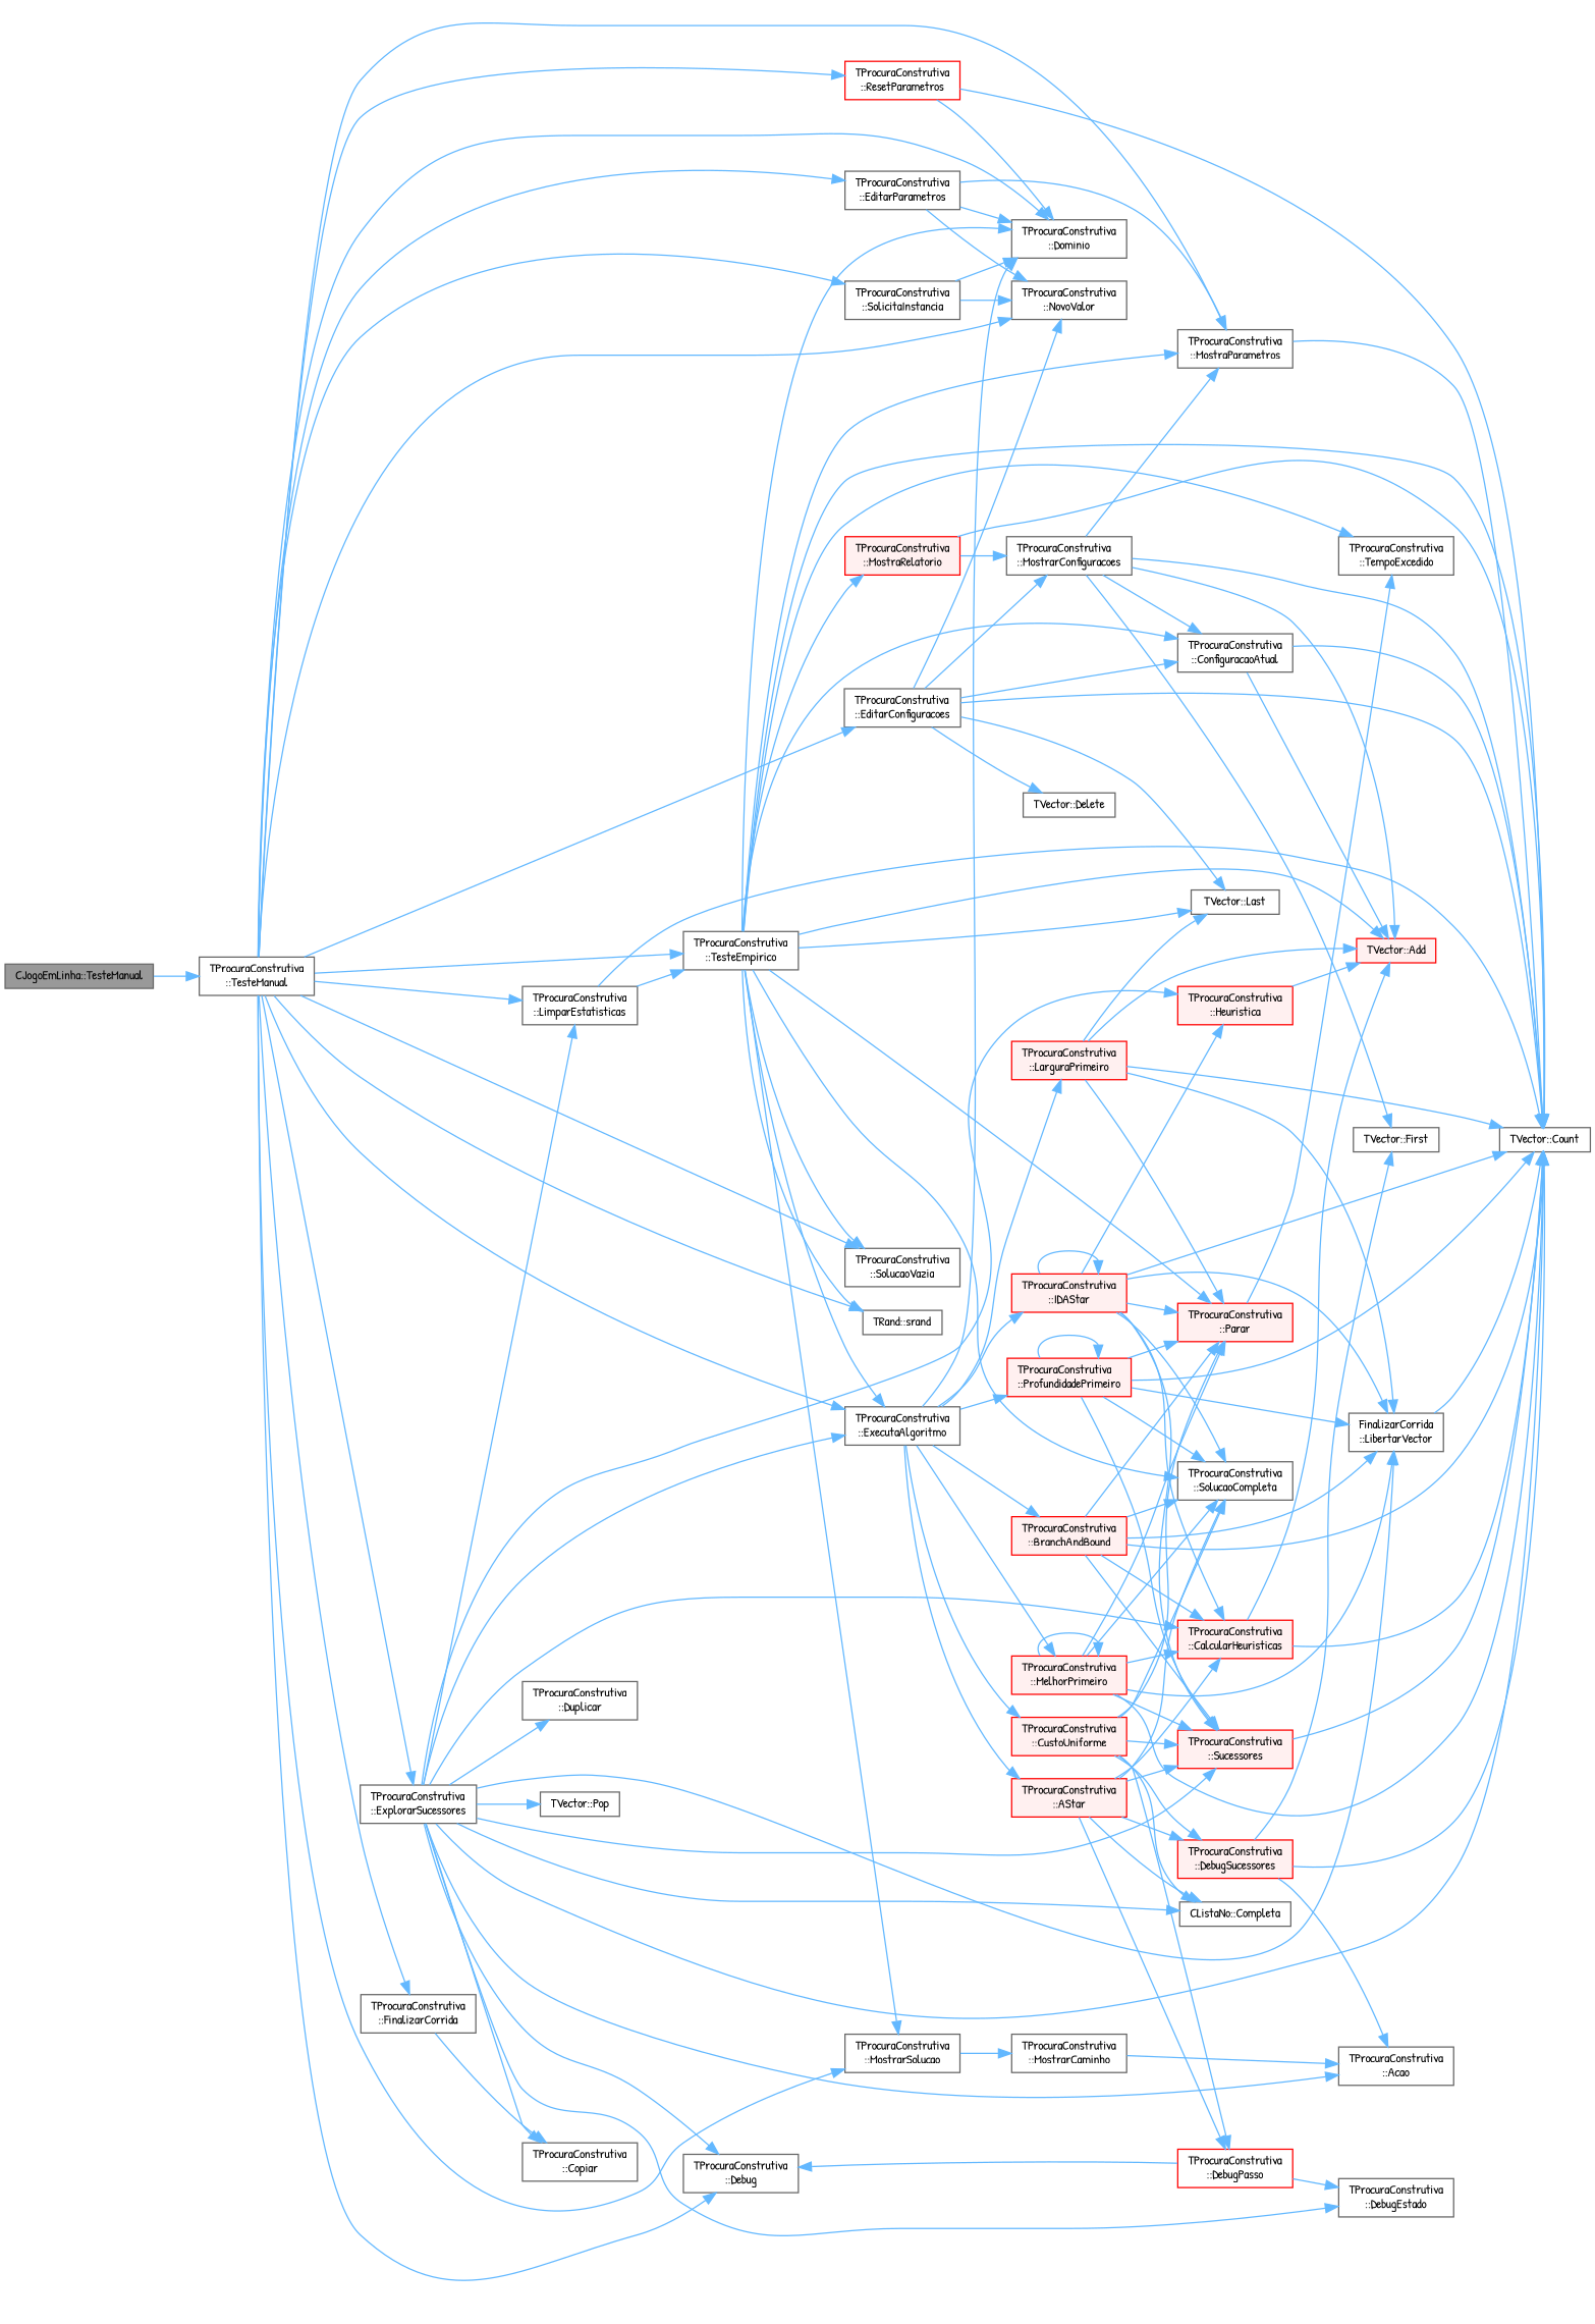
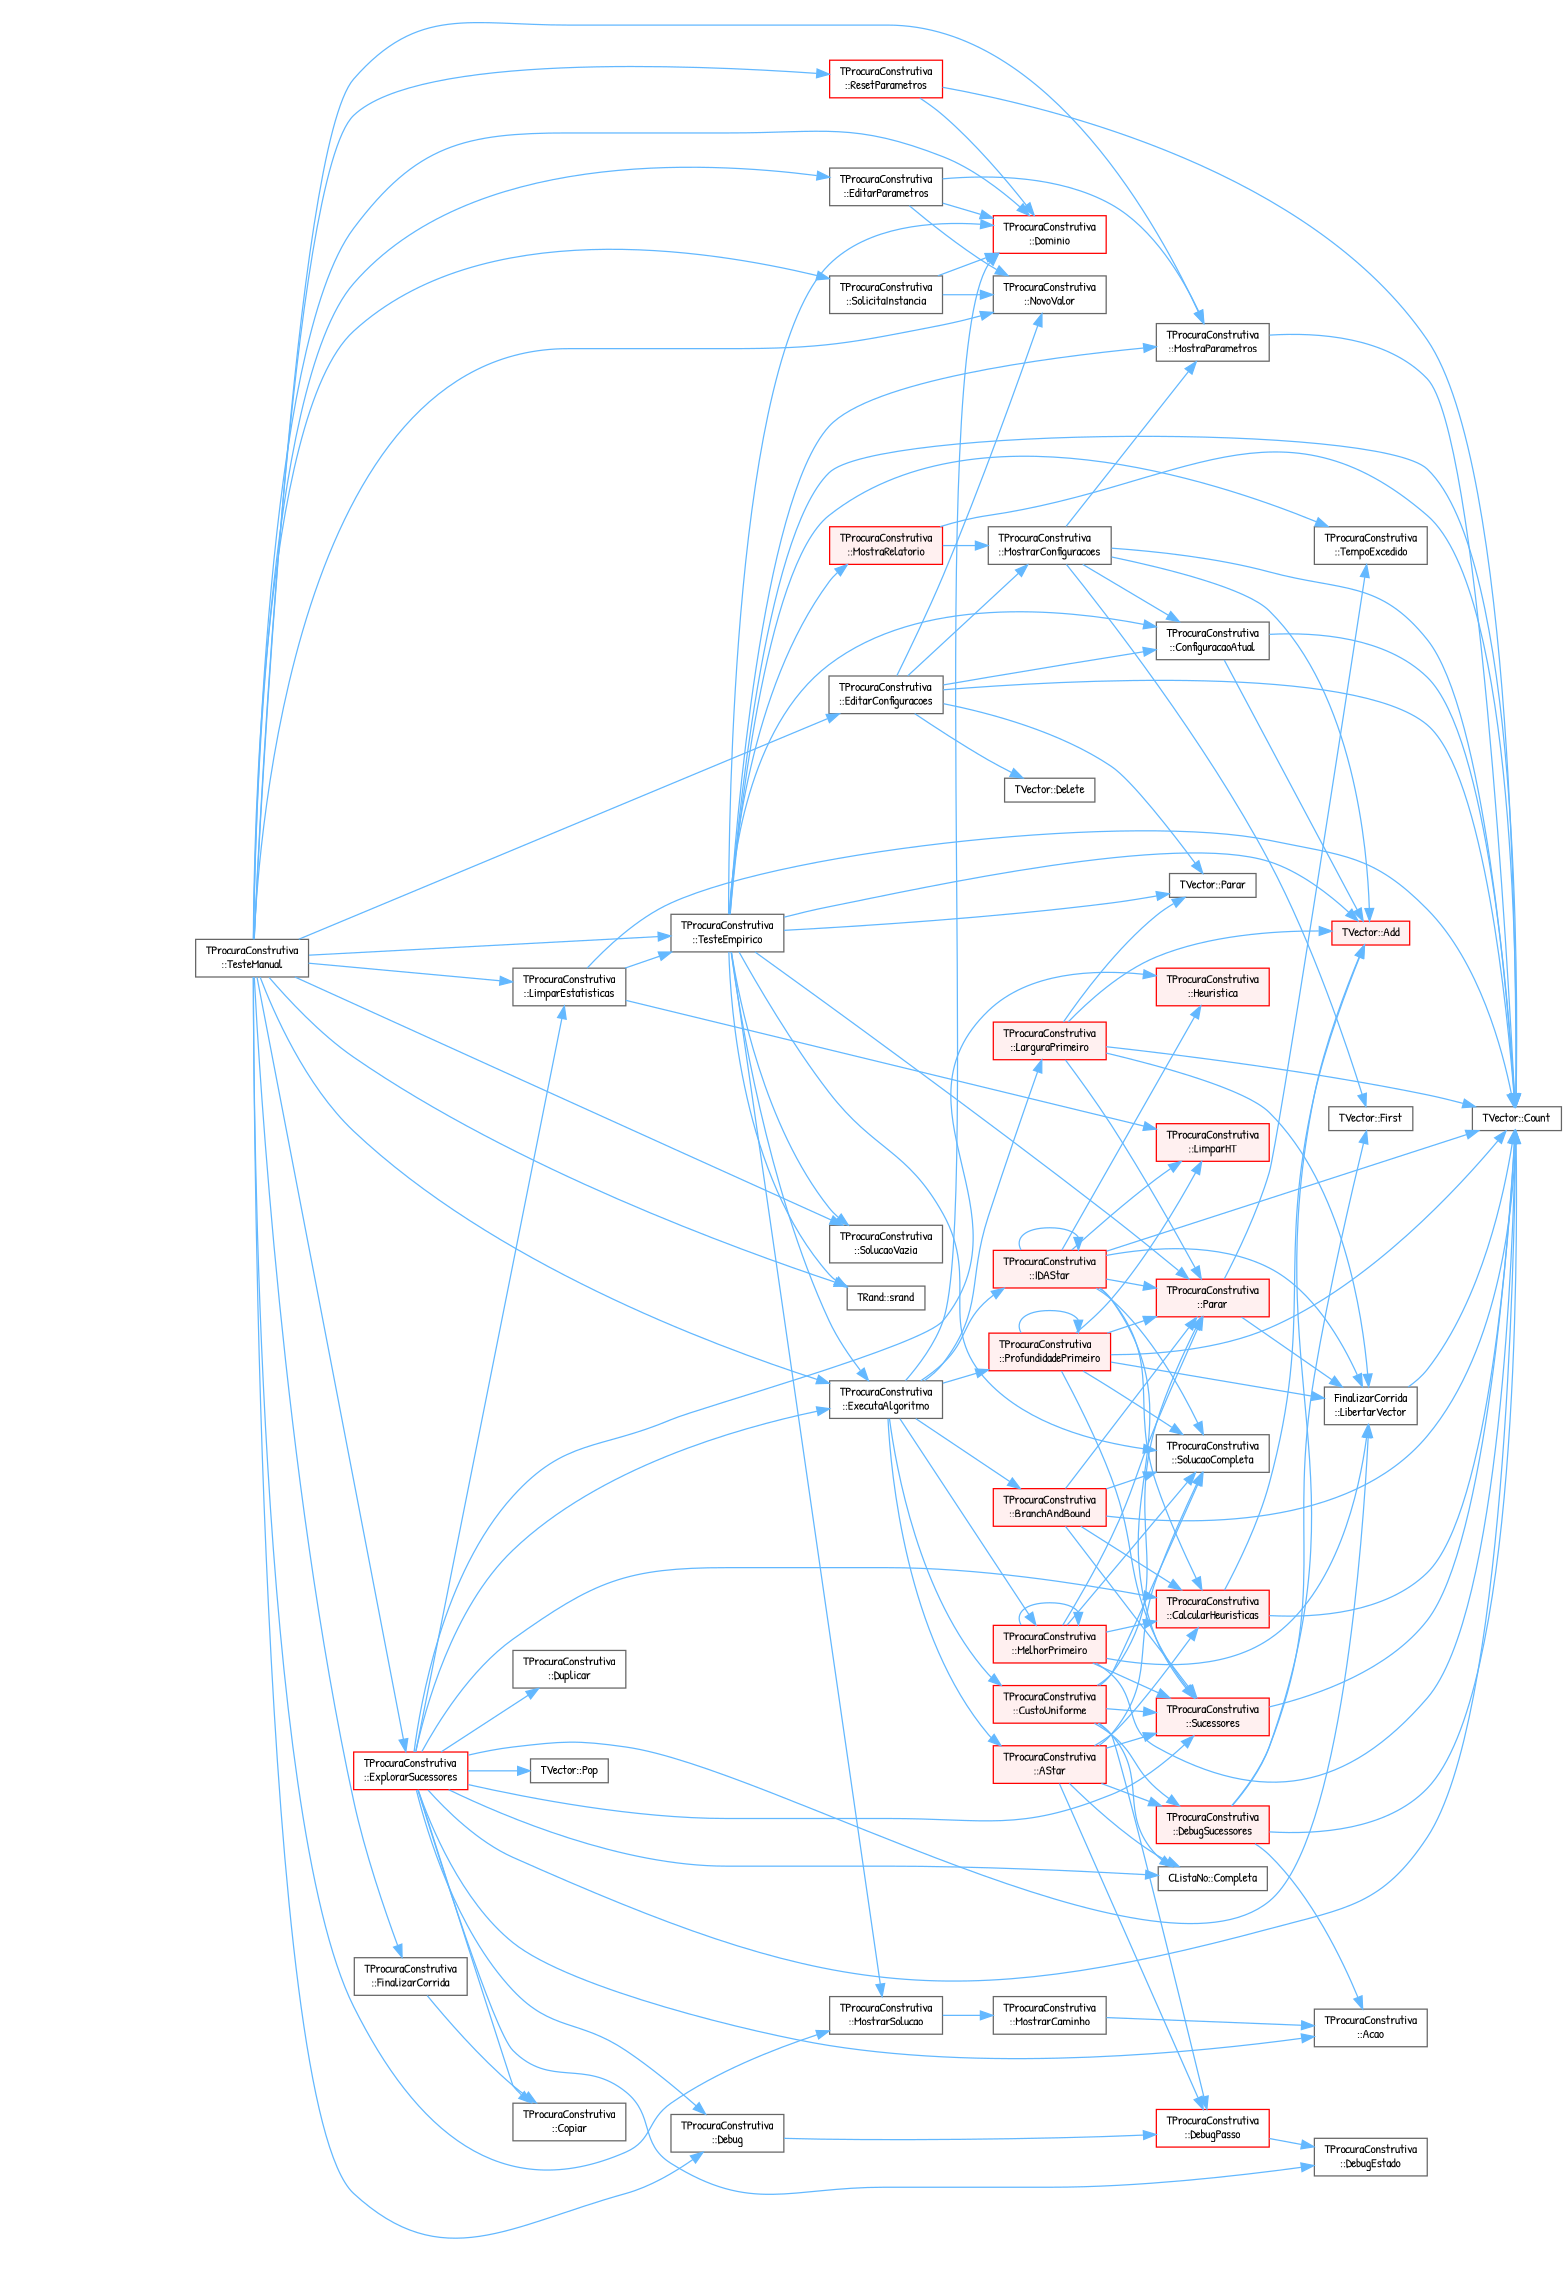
  digraph {
    fontname="Patrick Hand"
    rankdir=LR
    node [color=grey40 fillcolor=white fontname="Patrick Hand" fontsize=10 shape=box style=filled]
    edge [color=steelblue1 fontname="Patrick Hand" fontsize=10 labelfontname=Helvetica labelfontsize=10 style=solid]
-   n1 [color=gray40 fillcolor=grey60 fontcolor=black height=0.2 label="CJogoEmLinha::TesteManual" width=0.4]
    n2 [height=0.2 label="TProcuraConstrutiva\l::TesteManual" width=0.4]
    n3 [height=0.2 label="TProcuraConstrutiva\l::Debug" width=0.4]
-   n4 [height=0.2 label="TProcuraConstrutiva\l::Dominio" width=0.4]
+   n4 [color=red height=0.2 label="TProcuraConstrutiva\l::Dominio" width=0.4]
    n5 [height=0.2 label="TProcuraConstrutiva\l::EditarConfiguracoes" width=0.4]
    n6 [height=0.2 label="TProcuraConstrutiva\l::MostraParametros" width=0.4]
    n7 [height=0.2 label="TProcuraConstrutiva\l::NovoValor" width=0.4]
    n8 [height=0.2 label="TProcuraConstrutiva\l::EditarParametros" width=0.4]
    n9 [height=0.2 label="TProcuraConstrutiva\l::ExecutaAlgoritmo" width=0.4]
-   n10 [height=0.2 label="TProcuraConstrutiva\l::ExplorarSucessores" width=0.4]
+   n10 [color=red height=0.2 label="TProcuraConstrutiva\l::ExplorarSucessores" width=0.4]
    n11 [height=0.2 label="TProcuraConstrutiva\l::LimparEstatisticas" width=0.4]
    n12 [height=0.2 label="TProcuraConstrutiva\l::FinalizarCorrida" width=0.4]
    n13 [height=0.2 label="TProcuraConstrutiva\l::MostrarSolucao" width=0.4]
    n14 [color=red height=0.2 label="TProcuraConstrutiva\l::ResetParametros" width=0.4]
    n15 [height=0.2 label="TProcuraConstrutiva\l::SolicitaInstancia" width=0.4]
    n16 [height=0.2 label="TProcuraConstrutiva\l::SolucaoVazia" width=0.4]
    n17 [height=0.2 label="TRand::srand" width=0.4]
    n18 [height=0.2 label="TProcuraConstrutiva\l::TesteEmpirico" width=0.4]
    n19 [height=0.2 label="TProcuraConstrutiva\l::ConfiguracaoAtual" width=0.4]
    n20 [height=0.2 label="TVector::Count" width=0.4]
    n21 [height=0.2 label="TVector::Delete" width=0.4]
-   n22 [height=0.2 label="TVector::Last" width=0.4]
+   n22 [height=0.2 label="TVector::Parar" width=0.4]
    n23 [height=0.2 label="TProcuraConstrutiva\l::MostrarConfiguracoes" width=0.4]
    n24 [color=red fillcolor="#FFF0F0" height=0.2 label="TProcuraConstrutiva\l::AStar" width=0.4]
    n25 [color=red fillcolor="#FFF0F0" height=0.2 label="TProcuraConstrutiva\l::BranchAndBound" width=0.4]
    n26 [color=red fillcolor="#FFF0F0" height=0.2 label="TProcuraConstrutiva\l::CustoUniforme" width=0.4]
    n27 [color=red fillcolor="#FFF0F0" height=0.2 label="TProcuraConstrutiva\l::IDAStar" width=0.4]
    n28 [color=red fillcolor="#FFF0F0" height=0.2 label="TProcuraConstrutiva\l::LarguraPrimeiro" width=0.4]
    n29 [color=red fillcolor="#FFF0F0" height=0.2 label="TProcuraConstrutiva\l::MelhorPrimeiro" width=0.4]
    n30 [color=red fillcolor="#FFF0F0" height=0.2 label="TProcuraConstrutiva\l::ProfundidadePrimeiro" width=0.4]
    n31 [color=red fillcolor="#FFF0F0" height=0.2 label="TProcuraConstrutiva\l::CalcularHeuristicas" width=0.4]
    n32 [height=0.2 label="CListaNo::Completa" width=0.4]
    n33 [color=red fillcolor="#FFF0F0" height=0.2 label="TProcuraConstrutiva\l::Sucessores" width=0.4]
    n34 [height=0.2 label="TProcuraConstrutiva\l::DebugEstado" width=0.4]
    n35 [height=0.2 label="TProcuraConstrutiva\l::Acao" width=0.4]
    n36 [height=0.2 label="FinalizarCorrida\l::LibertarVector" width=0.4]
    n37 [color=red fillcolor="#FFF0F0" height=0.2 label="TProcuraConstrutiva\l::Heuristica" width=0.4]
    n38 [height=0.2 label="TProcuraConstrutiva\l::Copiar" width=0.4]
    n39 [height=0.2 label="TProcuraConstrutiva\l::Duplicar" width=0.4]
    n40 [height=0.2 label="TVector::Pop" width=0.4]
+   n41 [color=red fillcolor="#FFF0F0" height=0.2 label="TProcuraConstrutiva\l::LimparHT" width=0.4]
    n42 [height=0.2 label="TProcuraConstrutiva\l::MostrarCaminho" width=0.4]
    n43 [color=red fillcolor="#FFF0F0" height=0.2 label="TVector::Add" width=0.4]
    n44 [color=red fillcolor="#FFF0F0" height=0.2 label="TProcuraConstrutiva\l::Parar" width=0.4]
    n45 [height=0.2 label="TProcuraConstrutiva\l::SolucaoCompleta" width=0.4]
    n46 [height=0.2 label="TProcuraConstrutiva\l::TempoExcedido" width=0.4]
    n47 [color=red fillcolor="#FFF0F0" height=0.2 label="TProcuraConstrutiva\l::MostraRelatorio" width=0.4]
    n48 [height=0.2 label="TVector::First" width=0.4]
    n49 [color=red height=0.2 label="TProcuraConstrutiva\l::DebugPasso" width=0.4]
    n50 [color=red fillcolor="#FFF0F0" height=0.2 label="TProcuraConstrutiva\l::DebugSucessores" width=0.4]
-   n1 -> n2
    n2 -> n3
    n2 -> n4
    n2 -> n5
    n2 -> n6
    n2 -> n7
    n2 -> n8
    n2 -> n9
    n2 -> n10
    n2 -> n11
    n2 -> n12
    n2 -> n13
    n2 -> n14
    n2 -> n15
    n2 -> n16
    n2 -> n17
    n2 -> n18
    n5 -> n7
    n5 -> n19
    n5 -> n20
    n5 -> n21
    n5 -> n22
    n5 -> n23
    n6 -> n20
    n8 -> n4
    n8 -> n6
    n8 -> n7
    n9 -> n4
    n9 -> n24
    n9 -> n25
    n9 -> n26
    n9 -> n27
    n9 -> n28
    n9 -> n29
    n9 -> n30
    n10 -> n3
    n10 -> n9
    n10 -> n11
    n10 -> n20
    n10 -> n31
    n10 -> n32
    n10 -> n33
    n10 -> n34
    n10 -> n35
    n10 -> n36
    n10 -> n37
    n10 -> n38
    n10 -> n39
    n10 -> n40
    n11 -> n18
    n11 -> n20
+   n11 -> n41
    n12 -> n38
    n13 -> n42
    n14 -> n4
    n14 -> n20
    n15 -> n4
    n15 -> n7
    n18 -> n4
    n18 -> n6
    n18 -> n9
    n18 -> n13
    n18 -> n16
    n18 -> n17
    n18 -> n19
    n18 -> n20
    n18 -> n22
    n18 -> n43
    n18 -> n44
    n18 -> n45
    n18 -> n46
    n18 -> n47
    n19 -> n20
    n19 -> n43
    n23 -> n6
    n23 -> n19
    n23 -> n20
    n23 -> n43
    n23 -> n48
    n24 -> n31
    n24 -> n32
    n24 -> n33
    n24 -> n45
    n24 -> n49
    n24 -> n50
    n25 -> n20
    n25 -> n31
    n25 -> n33
-   n25 -> n36
+   n44 -> n36
    n25 -> n44
    n25 -> n45
    n26 -> n32
    n26 -> n33
    n26 -> n44
    n26 -> n45
    n26 -> n49
    n26 -> n50
    n27 -> n20
    n27 -> n27
    n27 -> n31
    n27 -> n33
    n27 -> n36
    n27 -> n37
+   n27 -> n41
    n27 -> n44
    n27 -> n45
    n28 -> n20
    n28 -> n22
    n28 -> n36
    n28 -> n43
    n28 -> n44
    n29 -> n20
    n29 -> n29
    n29 -> n31
    n29 -> n33
    n29 -> n36
    n29 -> n44
    n29 -> n45
    n30 -> n20
    n30 -> n30
    n30 -> n33
    n30 -> n36
+   n30 -> n41
    n30 -> n44
    n30 -> n45
    n31 -> n20
    n31 -> n43
    n33 -> n20
    n36 -> n20
    n42 -> n35
    n44 -> n46
    n47 -> n20
    n47 -> n23
-   n49 -> n3
+   n3 -> n49
    n49 -> n34
    n50 -> n20
    n50 -> n35
-   n37 -> n43
+   n50 -> n43
    n50 -> n48
  }
